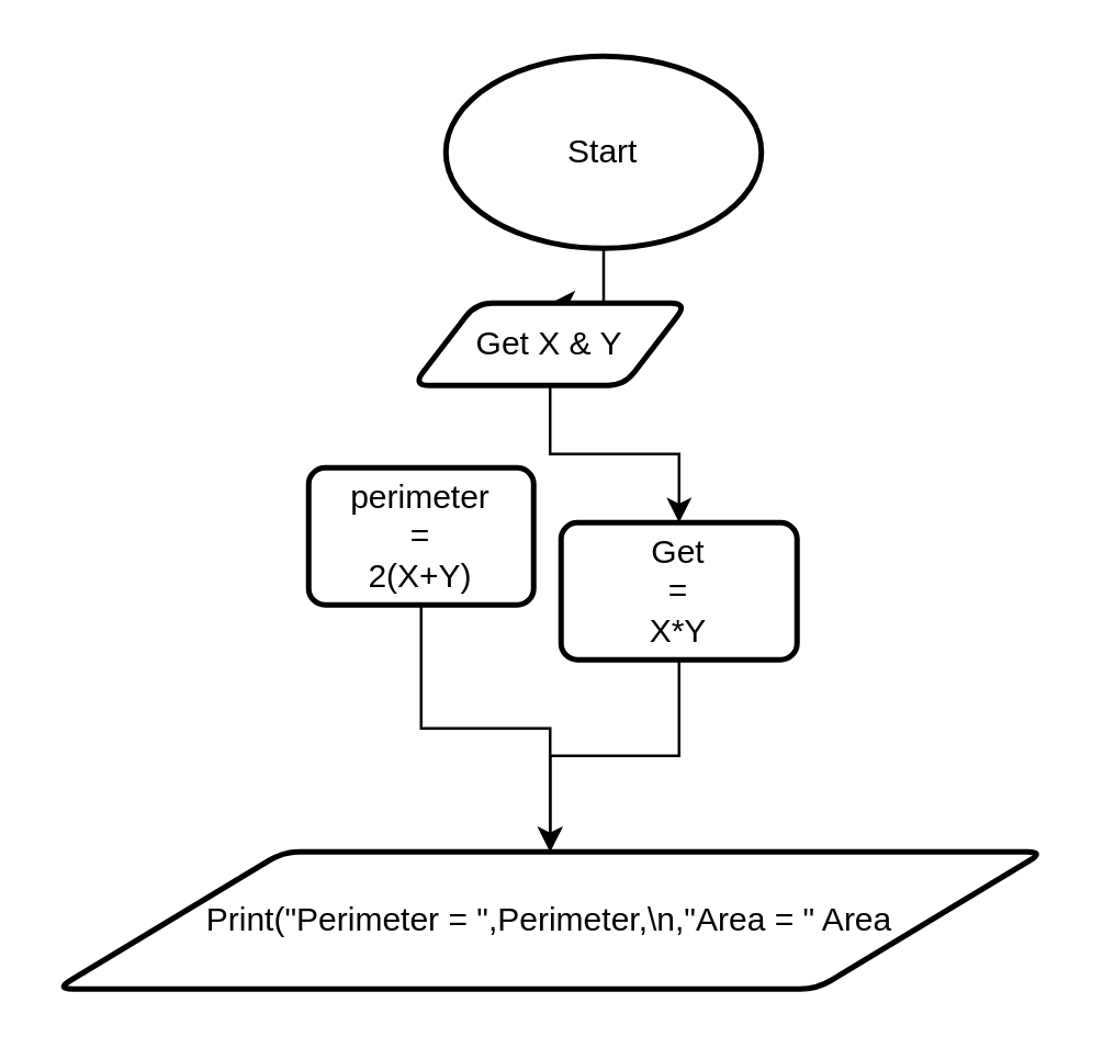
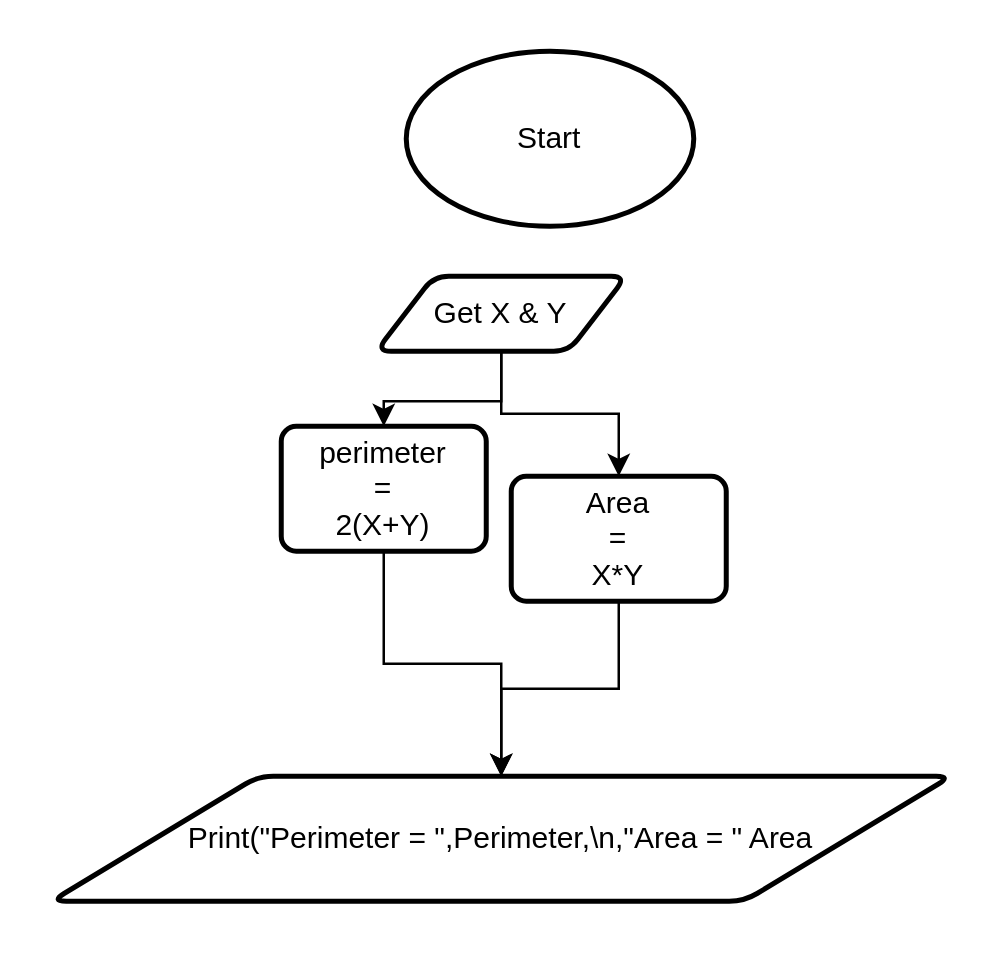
  <mxCell id="0" />
  <mxCell id="1" parent="0" />
- <mxCell id="2" value="" style="edgeStyle=orthogonalEdgeStyle;rounded=0;orthogonalLoop=1;jettySize=auto;html=1;" edge="1" parent="1" source="3" target="6"><mxGeometry relative="1" as="geometry" /></mxCell>
  <mxCell id="3" value="Start" style="strokeWidth=2;html=1;shape=mxgraph.flowchart.start_2;whiteSpace=wrap;" vertex="1" parent="1"><mxGeometry x="162" y="20" width="115" height="70" as="geometry" /></mxCell>
+ <mxCell id="4" value="" style="edgeStyle=orthogonalEdgeStyle;rounded=0;orthogonalLoop=1;jettySize=auto;html=1;" edge="1" parent="1" source="6" target="8"><mxGeometry relative="1" as="geometry" /></mxCell>
  <mxCell id="5" value="" style="edgeStyle=orthogonalEdgeStyle;rounded=0;orthogonalLoop=1;jettySize=auto;html=1;" edge="1" parent="1" source="6" target="10"><mxGeometry relative="1" as="geometry" /></mxCell>
  <mxCell id="6" value="&lt;span&gt;Get X &amp;amp; Y&lt;/span&gt;" style="shape=parallelogram;html=1;strokeWidth=2;perimeter=parallelogramPerimeter;whiteSpace=wrap;rounded=1;arcSize=12;size=0.23;" vertex="1" parent="1"><mxGeometry x="150" y="110" width="100" height="30" as="geometry" /></mxCell>
  <mxCell id="7" style="edgeStyle=orthogonalEdgeStyle;rounded=0;orthogonalLoop=1;jettySize=auto;html=1;" edge="1" parent="1" source="8" target="11"><mxGeometry relative="1" as="geometry" /></mxCell>
  <mxCell id="8" value="perimeter&lt;br&gt;=&lt;br&gt;2(X+Y)" style="whiteSpace=wrap;html=1;rounded=1;strokeWidth=2;arcSize=12;" vertex="1" parent="1"><mxGeometry x="112" y="170" width="82" height="50" as="geometry" /></mxCell>
  <mxCell id="9" style="edgeStyle=orthogonalEdgeStyle;rounded=0;orthogonalLoop=1;jettySize=auto;html=1;" edge="1" parent="1" source="10" target="11"><mxGeometry relative="1" as="geometry" /></mxCell>
- <mxCell id="10" value="Get&lt;br&gt;=&lt;br&gt;X*Y" style="whiteSpace=wrap;html=1;rounded=1;strokeWidth=2;arcSize=12;" vertex="1" parent="1"><mxGeometry x="204" y="190" width="86" height="50" as="geometry" /></mxCell>
+ <mxCell id="10" value="Area&lt;br&gt;=&lt;br&gt;X*Y" style="whiteSpace=wrap;html=1;rounded=1;strokeWidth=2;arcSize=12;" vertex="1" parent="1"><mxGeometry x="204" y="190" width="86" height="50" as="geometry" /></mxCell>
  <mxCell id="11" value="Print(&quot;Perimeter = &quot;,Perimeter,\n,&quot;Area = &quot; Area" style="shape=parallelogram;html=1;strokeWidth=2;perimeter=parallelogramPerimeter;whiteSpace=wrap;rounded=1;arcSize=12;size=0.23;" vertex="1" parent="1"><mxGeometry x="20" y="310" width="360" height="50" as="geometry" /></mxCell>
